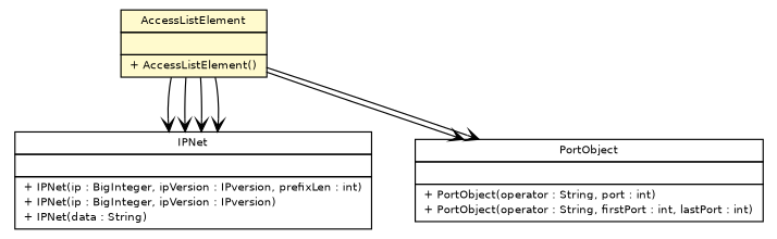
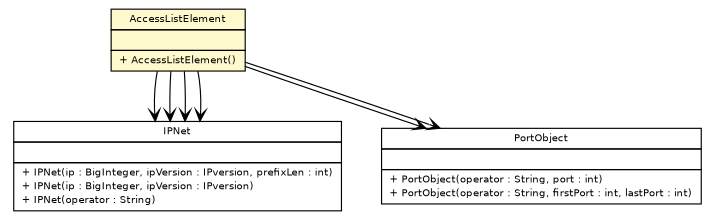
  digraph {
    node [fontcolor=black fontname=Helvetica fontsize=9.0 shape=plaintext]
    edge [arrowhead=open color=black fontcolor=black fontname=Helvetica fontsize=10.0 headport=p labelfontname=Helvetica labelfontsize=10 tailport=p]
-   n1 [label=<<table border="0" cellborder="1" cellspacing="0" cellpadding="2" port="p" href="../../../lib/ip/IPNet.html"> 		<tr><td><table border="0" cellspacing="0" cellpadding="1"> 			<tr><td> IPNet </td></tr> 		</table></td></tr> 		<tr><td><table border="0" cellspacing="0" cellpadding="1"> 			<tr><td align="left">  </td></tr> 		</table></td></tr> 		<tr><td><table border="0" cellspacing="0" cellpadding="1"> 			<tr><td align="left"> + IPNet(ip : BigInteger, ipVersion : IPversion, prefixLen : int) </td></tr> 			<tr><td align="left"> + IPNet(ip : BigInteger, ipVersion : IPversion) </td></tr> 			<tr><td align="left"> + IPNet(data : String) </td></tr> 		</table></td></tr> 		</table>>]
+   n1 [label=<<table border="0" cellborder="1" cellspacing="0" cellpadding="2" port="p" href="../../../lib/ip/IPNet.html"> 		<tr><td><table border="0" cellspacing="0" cellpadding="1"> 			<tr><td> IPNet </td></tr> 		</table></td></tr> 		<tr><td><table border="0" cellspacing="0" cellpadding="1"> 			<tr><td align="left">  </td></tr> 		</table></td></tr> 		<tr><td><table border="0" cellspacing="0" cellpadding="1"> 			<tr><td align="left"> + IPNet(ip : BigInteger, ipVersion : IPversion, prefixLen : int) </td></tr> 			<tr><td align="left"> + IPNet(ip : BigInteger, ipVersion : IPversion) </td></tr> 			<tr><td align="left"> + IPNet(operator : String) </td></tr> 		</table></td></tr> 		</table>>]
    n2 [label=<<table border="0" cellborder="1" cellspacing="0" cellpadding="2" port="p" href="./PortObject.html"> 		<tr><td><table border="0" cellspacing="0" cellpadding="1"> 			<tr><td> PortObject </td></tr> 		</table></td></tr> 		<tr><td><table border="0" cellspacing="0" cellpadding="1"> 			<tr><td align="left">  </td></tr> 		</table></td></tr> 		<tr><td><table border="0" cellspacing="0" cellpadding="1"> 			<tr><td align="left"> + PortObject(operator : String, port : int) </td></tr> 			<tr><td align="left"> + PortObject(operator : String, firstPort : int, lastPort : int) </td></tr> 		</table></td></tr> 		</table>>]
    n3 [label=<<table border="0" cellborder="1" cellspacing="0" cellpadding="2" port="p" bgcolor="lemonChiffon" href="./AccessListElement.html"> 		<tr><td><table border="0" cellspacing="0" cellpadding="1"> 			<tr><td> AccessListElement </td></tr> 		</table></td></tr> 		<tr><td><table border="0" cellspacing="0" cellpadding="1"> 			<tr><td align="left">  </td></tr> 		</table></td></tr> 		<tr><td><table border="0" cellspacing="0" cellpadding="1"> 			<tr><td align="left"> + AccessListElement() </td></tr> 		</table></td></tr> 		</table>>]
    n3 -> n1
    n3 -> n1
    n3 -> n1
    n3 -> n1
    n3 -> n2
    n3 -> n2
  }
